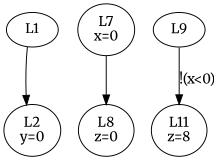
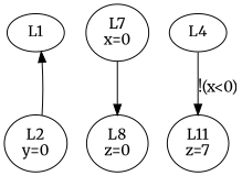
  digraph {
    fontname=Merriweather
    node [fontname=Merriweather]
    edge [fontname=Merriweather]
    n1 [label=L1]
    n2 [label="L2\ny=0\n"]
    n3 [label="L7\nx=0\n"]
    n4 [label="L8\nz=0\n"]
-   n5 [label=L9]
-   n6 [label="L11\nz=8\n"]
-   n1 -> n2
+   n5 [label=L4]
+   n6 [label="L11\nz=7\n"]
+   n2 -> n1
    n3 -> n4
    n5 -> n6 [label="!(x<0)"]
  }
